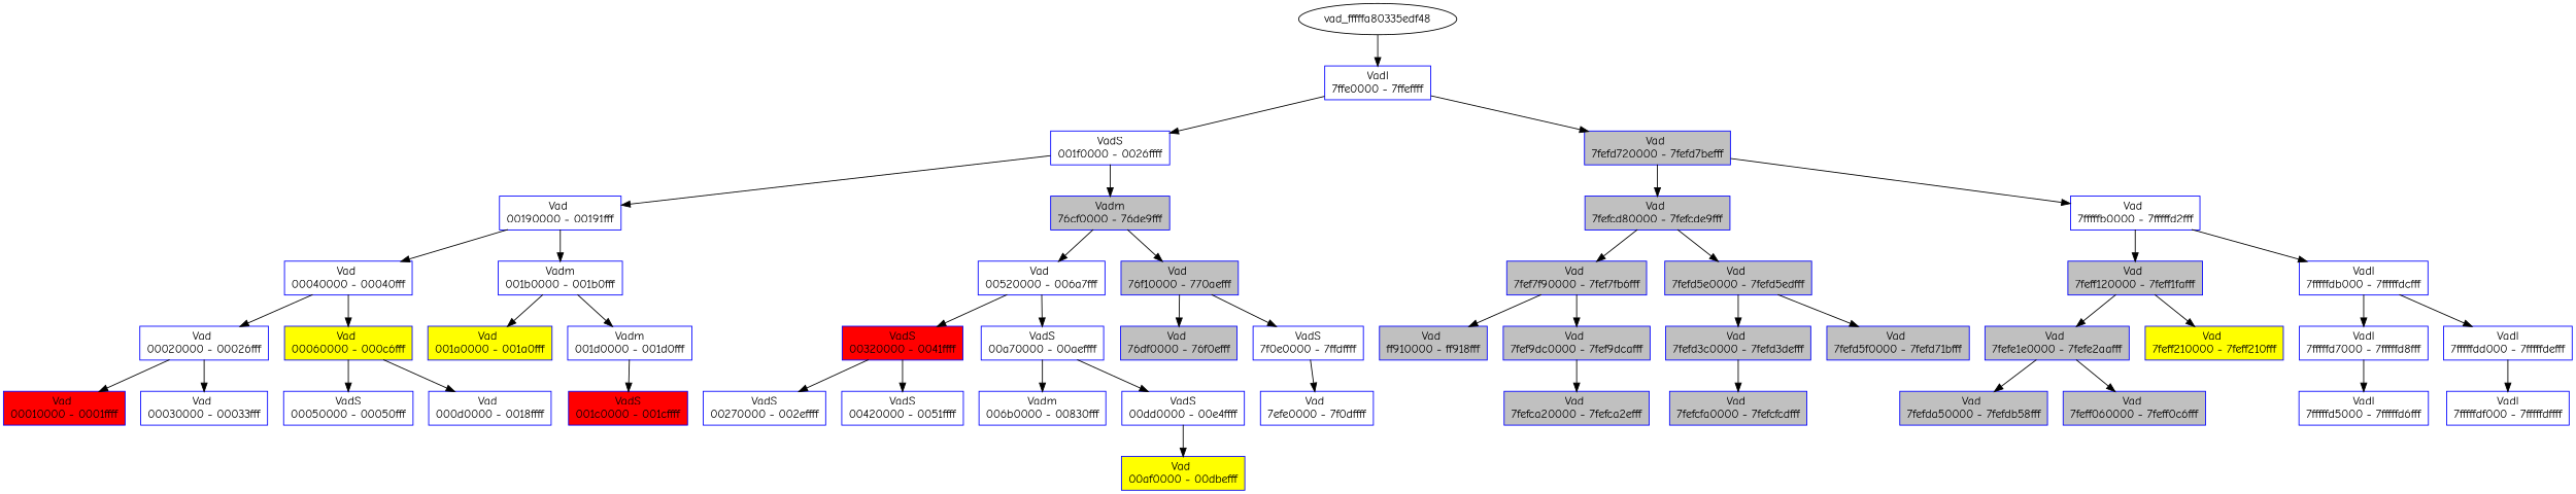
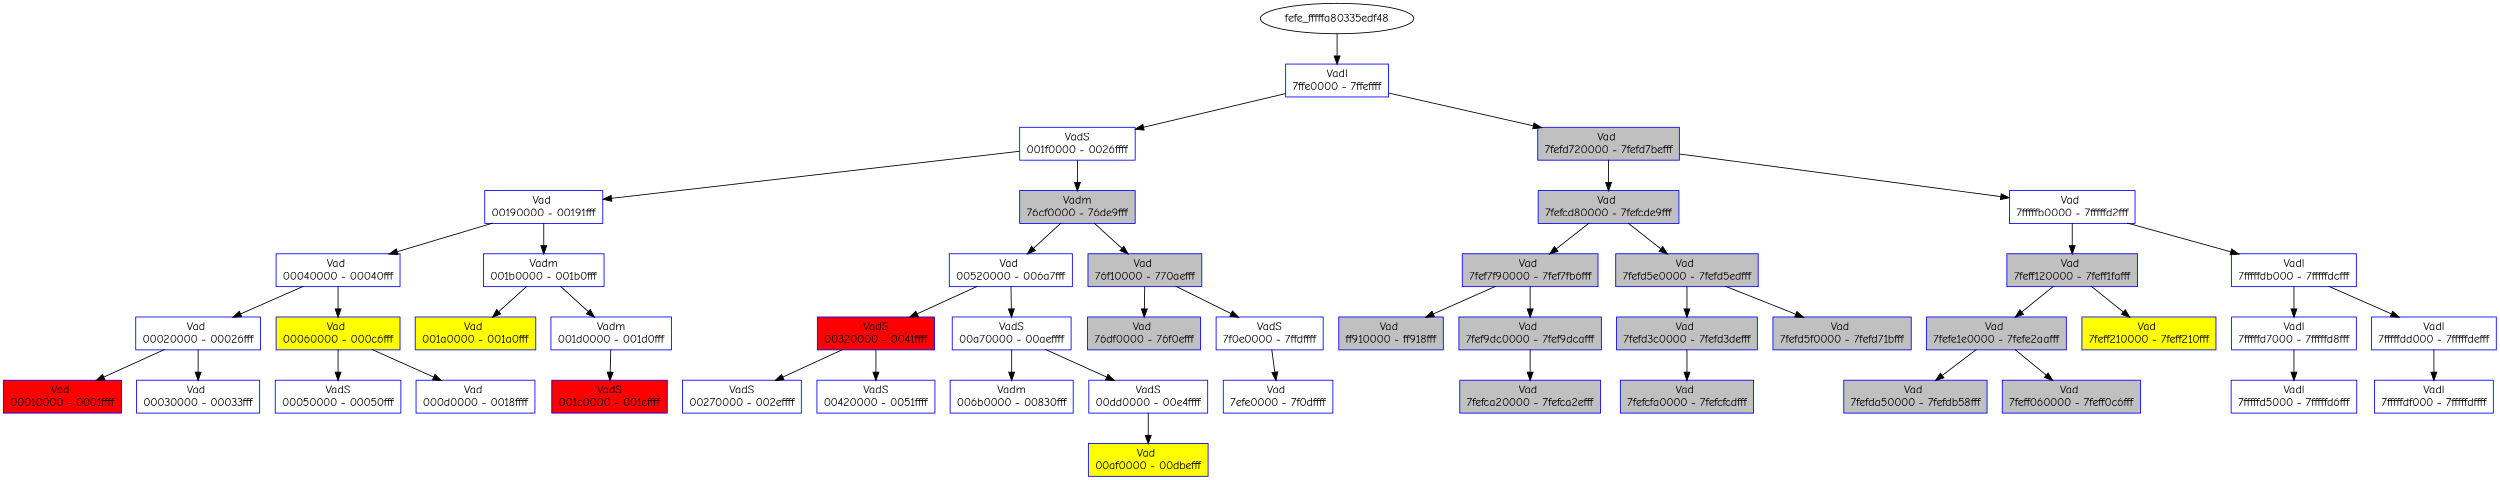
  digraph {
    rankdir=TB
    fontname="Comic Neue"
    node [color=blue fillcolor=white shape=record style=filled fontname="Comic Neue"]
    edge [fontname="Comic Neue"]
    n1 [label="{ Vadl\n7ffe0000 - 7ffeffff }"]
-   vad_fffffa80335edf48 [color="" fillcolor="" shape="" style=""]
+   vad_fffffa80335edf48 [label=fefe_fffffa80335edf48 color="" fillcolor="" shape="" style=""]
    n3 [label="{ VadS\n001f0000 - 0026ffff }"]
    n4 [fillcolor=gray label="{ Vad \n7fefd720000 - 7fefd7befff }"]
    n5 [label="{ Vad \n00190000 - 00191fff }"]
    n6 [fillcolor=gray label="{ Vadm\n76cf0000 - 76de9fff }"]
    n7 [label="{ Vad \n00040000 - 00040fff }"]
    n8 [label="{ Vadm\n001b0000 - 001b0fff }"]
    n9 [label="{ Vad \n00020000 - 00026fff }"]
    n10 [fillcolor=yellow label="{ Vad \n00060000 - 000c6fff }"]
    n11 [fillcolor=red label="{ Vad \n00010000 - 0001ffff }"]
    n12 [label="{ Vad \n00030000 - 00033fff }"]
    n13 [label="{ VadS\n00050000 - 00050fff }"]
    n14 [label="{ Vad \n000d0000 - 0018ffff }"]
    n15 [fillcolor=yellow label="{ Vad \n001a0000 - 001a0fff }"]
    n16 [label="{ Vadm\n001d0000 - 001d0fff }"]
    n17 [fillcolor=red label="{ VadS\n001c0000 - 001cffff }"]
    n18 [label="{ Vad \n00520000 - 006a7fff }"]
    n19 [fillcolor=gray label="{ Vad \n76f10000 - 770aefff }"]
    n20 [fillcolor=red label="{ VadS\n00320000 - 0041ffff }"]
    n21 [label="{ VadS\n00a70000 - 00aeffff }"]
    n22 [label="{ VadS\n00270000 - 002effff }"]
    n23 [label="{ VadS\n00420000 - 0051ffff }"]
    n24 [label="{ Vadm\n006b0000 - 00830fff }"]
    n25 [label="{ VadS\n00dd0000 - 00e4ffff }"]
    n26 [fillcolor=yellow label="{ Vad \n00af0000 - 00dbefff }"]
    n27 [fillcolor=gray label="{ Vad \n76df0000 - 76f0efff }"]
    n28 [label="{ VadS\n7f0e0000 - 7ffdffff }"]
    n29 [label="{ Vad \n7efe0000 - 7f0dffff }"]
    n30 [fillcolor=gray label="{ Vad \n7fefcd80000 - 7fefcde9fff }"]
    n31 [label="{ Vad \n7fffffb0000 - 7fffffd2fff }"]
    n32 [fillcolor=gray label="{ Vad \n7fef7f90000 - 7fef7fb6fff }"]
    n33 [fillcolor=gray label="{ Vad \n7fefd5e0000 - 7fefd5edfff }"]
    n34 [fillcolor=gray label="{ Vad \nff910000 - ff918fff }"]
    n35 [fillcolor=gray label="{ Vad \n7fef9dc0000 - 7fef9dcafff }"]
    n36 [fillcolor=gray label="{ Vad \n7fefca20000 - 7fefca2efff }"]
    n37 [fillcolor=gray label="{ Vad \n7fefd3c0000 - 7fefd3defff }"]
    n38 [fillcolor=gray label="{ Vad \n7fefd5f0000 - 7fefd71bfff }"]
    n39 [fillcolor=gray label="{ Vad \n7fefcfa0000 - 7fefcfcdfff }"]
    n40 [fillcolor=gray label="{ Vad \n7feff120000 - 7feff1fafff }"]
    n41 [label="{ Vadl\n7fffffdb000 - 7fffffdcfff }"]
    n42 [fillcolor=gray label="{ Vad \n7fefe1e0000 - 7fefe2aafff }"]
    n43 [fillcolor=yellow label="{ Vad \n7feff210000 - 7feff210fff }"]
    n44 [fillcolor=gray label="{ Vad \n7fefda50000 - 7fefdb58fff }"]
    n45 [fillcolor=gray label="{ Vad \n7feff060000 - 7feff0c6fff }"]
    n46 [label="{ Vadl\n7fffffd7000 - 7fffffd8fff }"]
    n47 [label="{ Vadl\n7fffffdd000 - 7fffffdefff }"]
    n48 [label="{ Vadl\n7fffffd5000 - 7fffffd6fff }"]
    n49 [label="{ Vadl\n7fffffdf000 - 7fffffdffff }"]
    n1 -> n3
    n1 -> n4
    vad_fffffa80335edf48 -> n1
    n3 -> n5
    n3 -> n6
    n4 -> n30
    n4 -> n31
    n5 -> n7
    n5 -> n8
    n6 -> n18
    n6 -> n19
    n7 -> n9
    n7 -> n10
    n8 -> n15
    n8 -> n16
    n9 -> n11
    n9 -> n12
    n10 -> n13
    n10 -> n14
    n16 -> n17
    n18 -> n20
    n18 -> n21
    n19 -> n27
    n19 -> n28
    n20 -> n22
    n20 -> n23
    n21 -> n24
    n21 -> n25
    n25 -> n26
    n28 -> n29
    n30 -> n32
    n30 -> n33
    n31 -> n40
    n31 -> n41
    n32 -> n34
    n32 -> n35
    n33 -> n37
    n33 -> n38
    n35 -> n36
    n37 -> n39
    n40 -> n42
    n40 -> n43
    n41 -> n46
    n41 -> n47
    n42 -> n44
    n42 -> n45
    n46 -> n48
    n47 -> n49
  }
